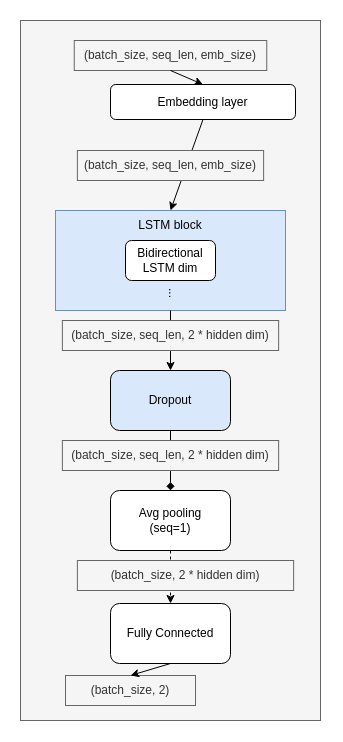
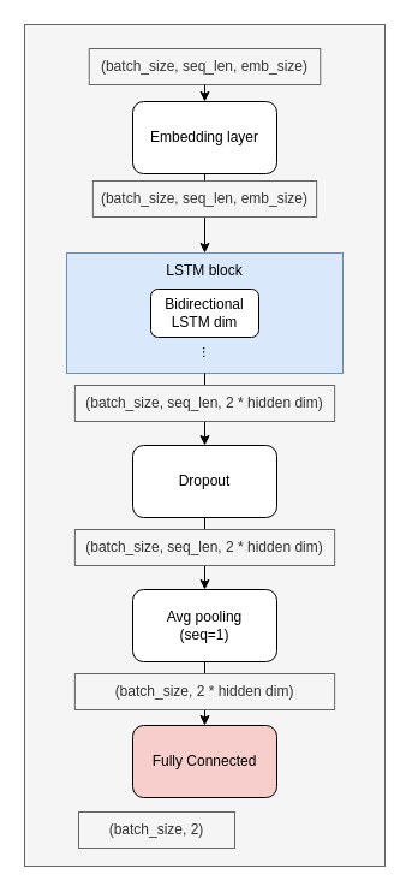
  <mxCell id="0" />
  <mxCell id="1" parent="0" />
  <mxCell id="2" value="" style="rounded=0;whiteSpace=wrap;html=1;fillColor=#f5f5f5;fontColor=#333333;strokeColor=#666666;" parent="1" vertex="1"><mxGeometry x="20.01" y="20" width="300" height="700" as="geometry" /></mxCell>
- <mxCell id="3" value="Embedding layer" style="rounded=1;whiteSpace=wrap;html=1;" parent="1" vertex="1"><mxGeometry x="110" y="84" width="185" height="35" as="geometry" /></mxCell>
+ <mxCell id="3" value="Embedding layer" style="rounded=1;whiteSpace=wrap;html=1;" parent="1" vertex="1"><mxGeometry x="110" y="84" width="120" height="60" as="geometry" /></mxCell>
  <mxCell id="4" value="" style="rounded=0;whiteSpace=wrap;html=1;fillColor=#dae8fc;strokeColor=#6c8ebf;" parent="1" vertex="1"><mxGeometry x="55" y="210" width="230" height="100" as="geometry" /></mxCell>
  <mxCell id="5" value="Bidirectional LSTM dim" style="rounded=1;whiteSpace=wrap;html=1;" parent="1" vertex="1"><mxGeometry x="125" y="240" width="90" height="40" as="geometry" /></mxCell>
  <mxCell id="6" value="..." style="text;html=1;align=center;verticalAlign=middle;whiteSpace=wrap;rounded=0;rotation=90;horizontal=1;labelPosition=center;verticalLabelPosition=middle;spacing=1;spacingBottom=7;" parent="1" vertex="1"><mxGeometry x="140.01" y="290" width="60" height="5" as="geometry" /></mxCell>
- <mxCell id="7" value="Fully Connected" style="rounded=1;whiteSpace=wrap;html=1;" parent="1" vertex="1"><mxGeometry x="110" y="603" width="120" height="60" as="geometry" /></mxCell>
- <mxCell id="8" value="Dropout" style="rounded=1;whiteSpace=wrap;html=1;fillColor=#dae8fc;" parent="1" vertex="1"><mxGeometry x="110.01" y="370" width="120" height="60" as="geometry" /></mxCell>
+ <mxCell id="7" value="Fully Connected" style="rounded=1;whiteSpace=wrap;html=1;fillColor=#f8cecc;" parent="1" vertex="1"><mxGeometry x="110" y="603" width="120" height="60" as="geometry" /></mxCell>
+ <mxCell id="8" value="Dropout" style="rounded=1;whiteSpace=wrap;html=1;" parent="1" vertex="1"><mxGeometry x="110.01" y="370" width="120" height="60" as="geometry" /></mxCell>
  <mxCell id="9" value="Avg pooling&lt;div&gt;(seq=1)&lt;/div&gt;" style="rounded=1;whiteSpace=wrap;html=1;" parent="1" vertex="1"><mxGeometry x="110" y="490" width="120" height="60" as="geometry" /></mxCell>
  <mxCell id="10" value="(batch_size, seq_len, emb_size)" style="text;html=1;align=center;verticalAlign=middle;whiteSpace=wrap;rounded=0;fillColor=#f5f5f5;fontColor=#333333;strokeColor=#666666;" parent="1" vertex="1"><mxGeometry x="73.76" y="40" width="192.49" height="30" as="geometry" /></mxCell>
  <mxCell id="11" value="" style="endArrow=classic;html=1;rounded=0;exitX=0.5;exitY=1;exitDx=0;exitDy=0;entryX=0.5;entryY=0;entryDx=0;entryDy=0;" parent="1" source="3" target="15" edge="1"><mxGeometry width="50" height="50" relative="1" as="geometry"><mxPoint x="10" y="370" as="sourcePoint" /><mxPoint x="60" y="320" as="targetPoint" /></mxGeometry></mxCell>
  <mxCell id="12" value="" style="endArrow=classic;html=1;rounded=0;exitX=0.5;exitY=1;exitDx=0;exitDy=0;" parent="1" source="4" target="8" edge="1"><mxGeometry width="50" height="50" relative="1" as="geometry"><mxPoint x="10" y="360" as="sourcePoint" /><mxPoint x="60" y="310" as="targetPoint" /></mxGeometry></mxCell>
  <mxCell id="13" value="(batch_size, seq_len, emb_size)" style="text;html=1;align=center;verticalAlign=middle;whiteSpace=wrap;rounded=0;fillColor=#f5f5f5;fontColor=#333333;strokeColor=#666666;" parent="1" vertex="1"><mxGeometry x="76.88" y="150" width="186.24" height="30" as="geometry" /></mxCell>
  <mxCell id="14" value="(batch_size, 2)" style="text;html=1;align=center;verticalAlign=middle;whiteSpace=wrap;rounded=0;fillColor=#f5f5f5;fontColor=#333333;strokeColor=#666666;" parent="1" vertex="1"><mxGeometry x="65" y="675" width="130.01" height="30" as="geometry" /></mxCell>
  <mxCell id="15" value="LSTM block" style="text;html=1;align=center;verticalAlign=middle;whiteSpace=wrap;rounded=0;" parent="1" vertex="1"><mxGeometry x="135.01" y="210" width="69.99" height="30" as="geometry" /></mxCell>
  <mxCell id="16" value="(batch_size, seq_len, 2 * hidden dim)" style="text;html=1;align=center;verticalAlign=middle;whiteSpace=wrap;rounded=0;fillColor=#f5f5f5;fontColor=#333333;strokeColor=#666666;" parent="1" vertex="1"><mxGeometry x="61.88" y="320" width="216.25" height="30" as="geometry" /></mxCell>
- <mxCell id="17" value="" style="endArrow=diamond;html=1;rounded=0;exitX=0.5;exitY=1;exitDx=0;exitDy=0;" parent="1" source="8" target="9" edge="1"><mxGeometry width="50" height="50" relative="1" as="geometry"><mxPoint x="100" y="410" as="sourcePoint" /><mxPoint x="150" y="360" as="targetPoint" /></mxGeometry></mxCell>
- <mxCell id="18" value="" style="endArrow=classic;html=1;rounded=0;exitX=0.5;exitY=1;exitDx=0;exitDy=0;entryX=0.5;entryY=0;entryDx=0;entryDy=0;dashed=1;" parent="1" source="9" target="7" edge="1"><mxGeometry width="50" height="50" relative="1" as="geometry"><mxPoint x="120" y="540" as="sourcePoint" /><mxPoint x="170" y="490" as="targetPoint" /></mxGeometry></mxCell>
+ <mxCell id="17" value="" style="endArrow=classic;html=1;rounded=0;exitX=0.5;exitY=1;exitDx=0;exitDy=0;" parent="1" source="8" target="9" edge="1"><mxGeometry width="50" height="50" relative="1" as="geometry"><mxPoint x="100" y="410" as="sourcePoint" /><mxPoint x="150" y="360" as="targetPoint" /></mxGeometry></mxCell>
+ <mxCell id="18" value="" style="endArrow=classic;html=1;rounded=0;exitX=0.5;exitY=1;exitDx=0;exitDy=0;entryX=0.5;entryY=0;entryDx=0;entryDy=0;" parent="1" source="9" target="7" edge="1"><mxGeometry width="50" height="50" relative="1" as="geometry"><mxPoint x="120" y="540" as="sourcePoint" /><mxPoint x="170" y="490" as="targetPoint" /></mxGeometry></mxCell>
  <mxCell id="19" value="(batch_size, seq_len, 2 * hidden dim)" style="text;html=1;align=center;verticalAlign=middle;whiteSpace=wrap;rounded=0;fillColor=#f5f5f5;fontColor=#333333;strokeColor=#666666;" parent="1" vertex="1"><mxGeometry x="61.88" y="440" width="216.25" height="30" as="geometry" /></mxCell>
- <mxCell id="20" value="(batch_size, 2 * hidden dim)" style="text;html=1;align=center;verticalAlign=middle;whiteSpace=wrap;rounded=0;fillColor=#f5f5f5;fontColor=#333333;strokeColor=#666666;" parent="1" vertex="1"><mxGeometry x="76.88" y="560" width="216.25" height="30" as="geometry" /></mxCell>
+ <mxCell id="20" value="(batch_size, 2 * hidden dim)" style="text;html=1;align=center;verticalAlign=middle;whiteSpace=wrap;rounded=0;fillColor=#f5f5f5;fontColor=#333333;strokeColor=#666666;" parent="1" vertex="1"><mxGeometry x="61.88" y="560" width="216.25" height="30" as="geometry" /></mxCell>
  <mxCell id="21" value="" style="endArrow=classic;html=1;rounded=0;exitX=0.5;exitY=1;exitDx=0;exitDy=0;entryX=0.5;entryY=0;entryDx=0;entryDy=0;" parent="1" source="10" target="3" edge="1"><mxGeometry width="50" height="50" relative="1" as="geometry"><mxPoint x="150" y="330" as="sourcePoint" /><mxPoint x="170" y="80" as="targetPoint" /></mxGeometry></mxCell>
- <mxCell id="22" value="" style="endArrow=classic;html=1;rounded=0;exitX=0.5;exitY=1;exitDx=0;exitDy=0;entryX=0.5;entryY=0;entryDx=0;entryDy=0;" parent="1" source="7" target="14" edge="1"><mxGeometry width="50" height="50" relative="1" as="geometry"><mxPoint x="80" y="750" as="sourcePoint" /><mxPoint x="130" y="700" as="targetPoint" /></mxGeometry></mxCell>
